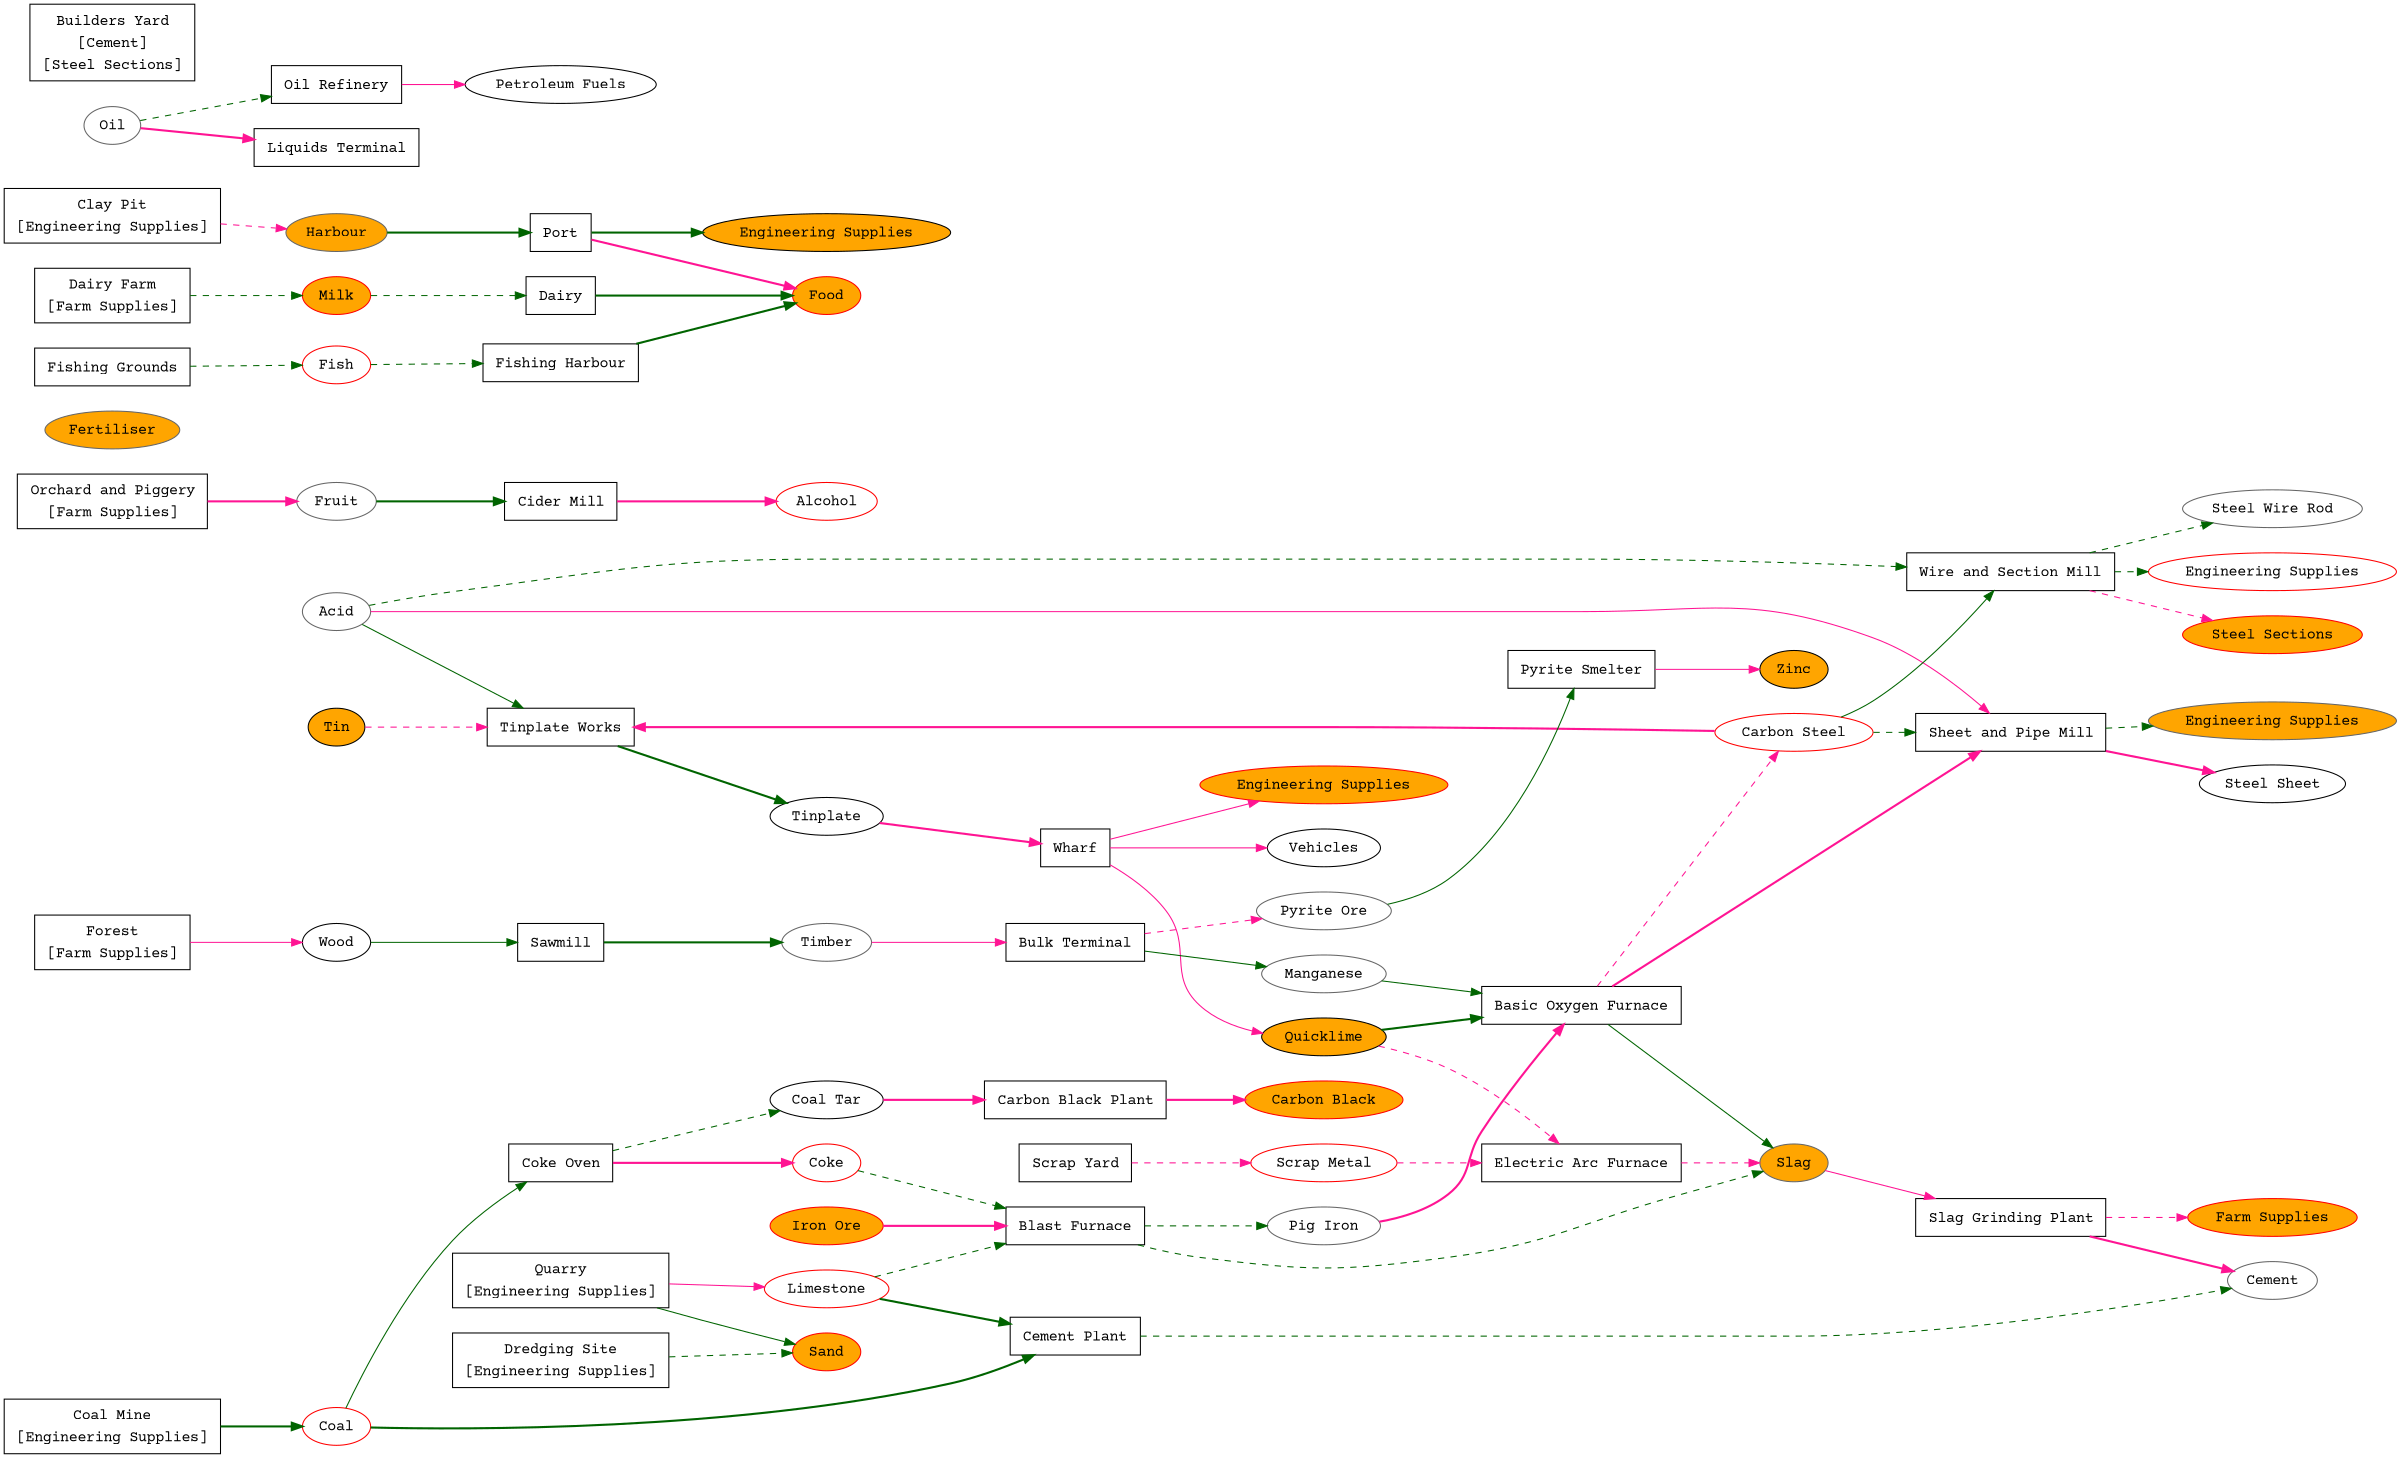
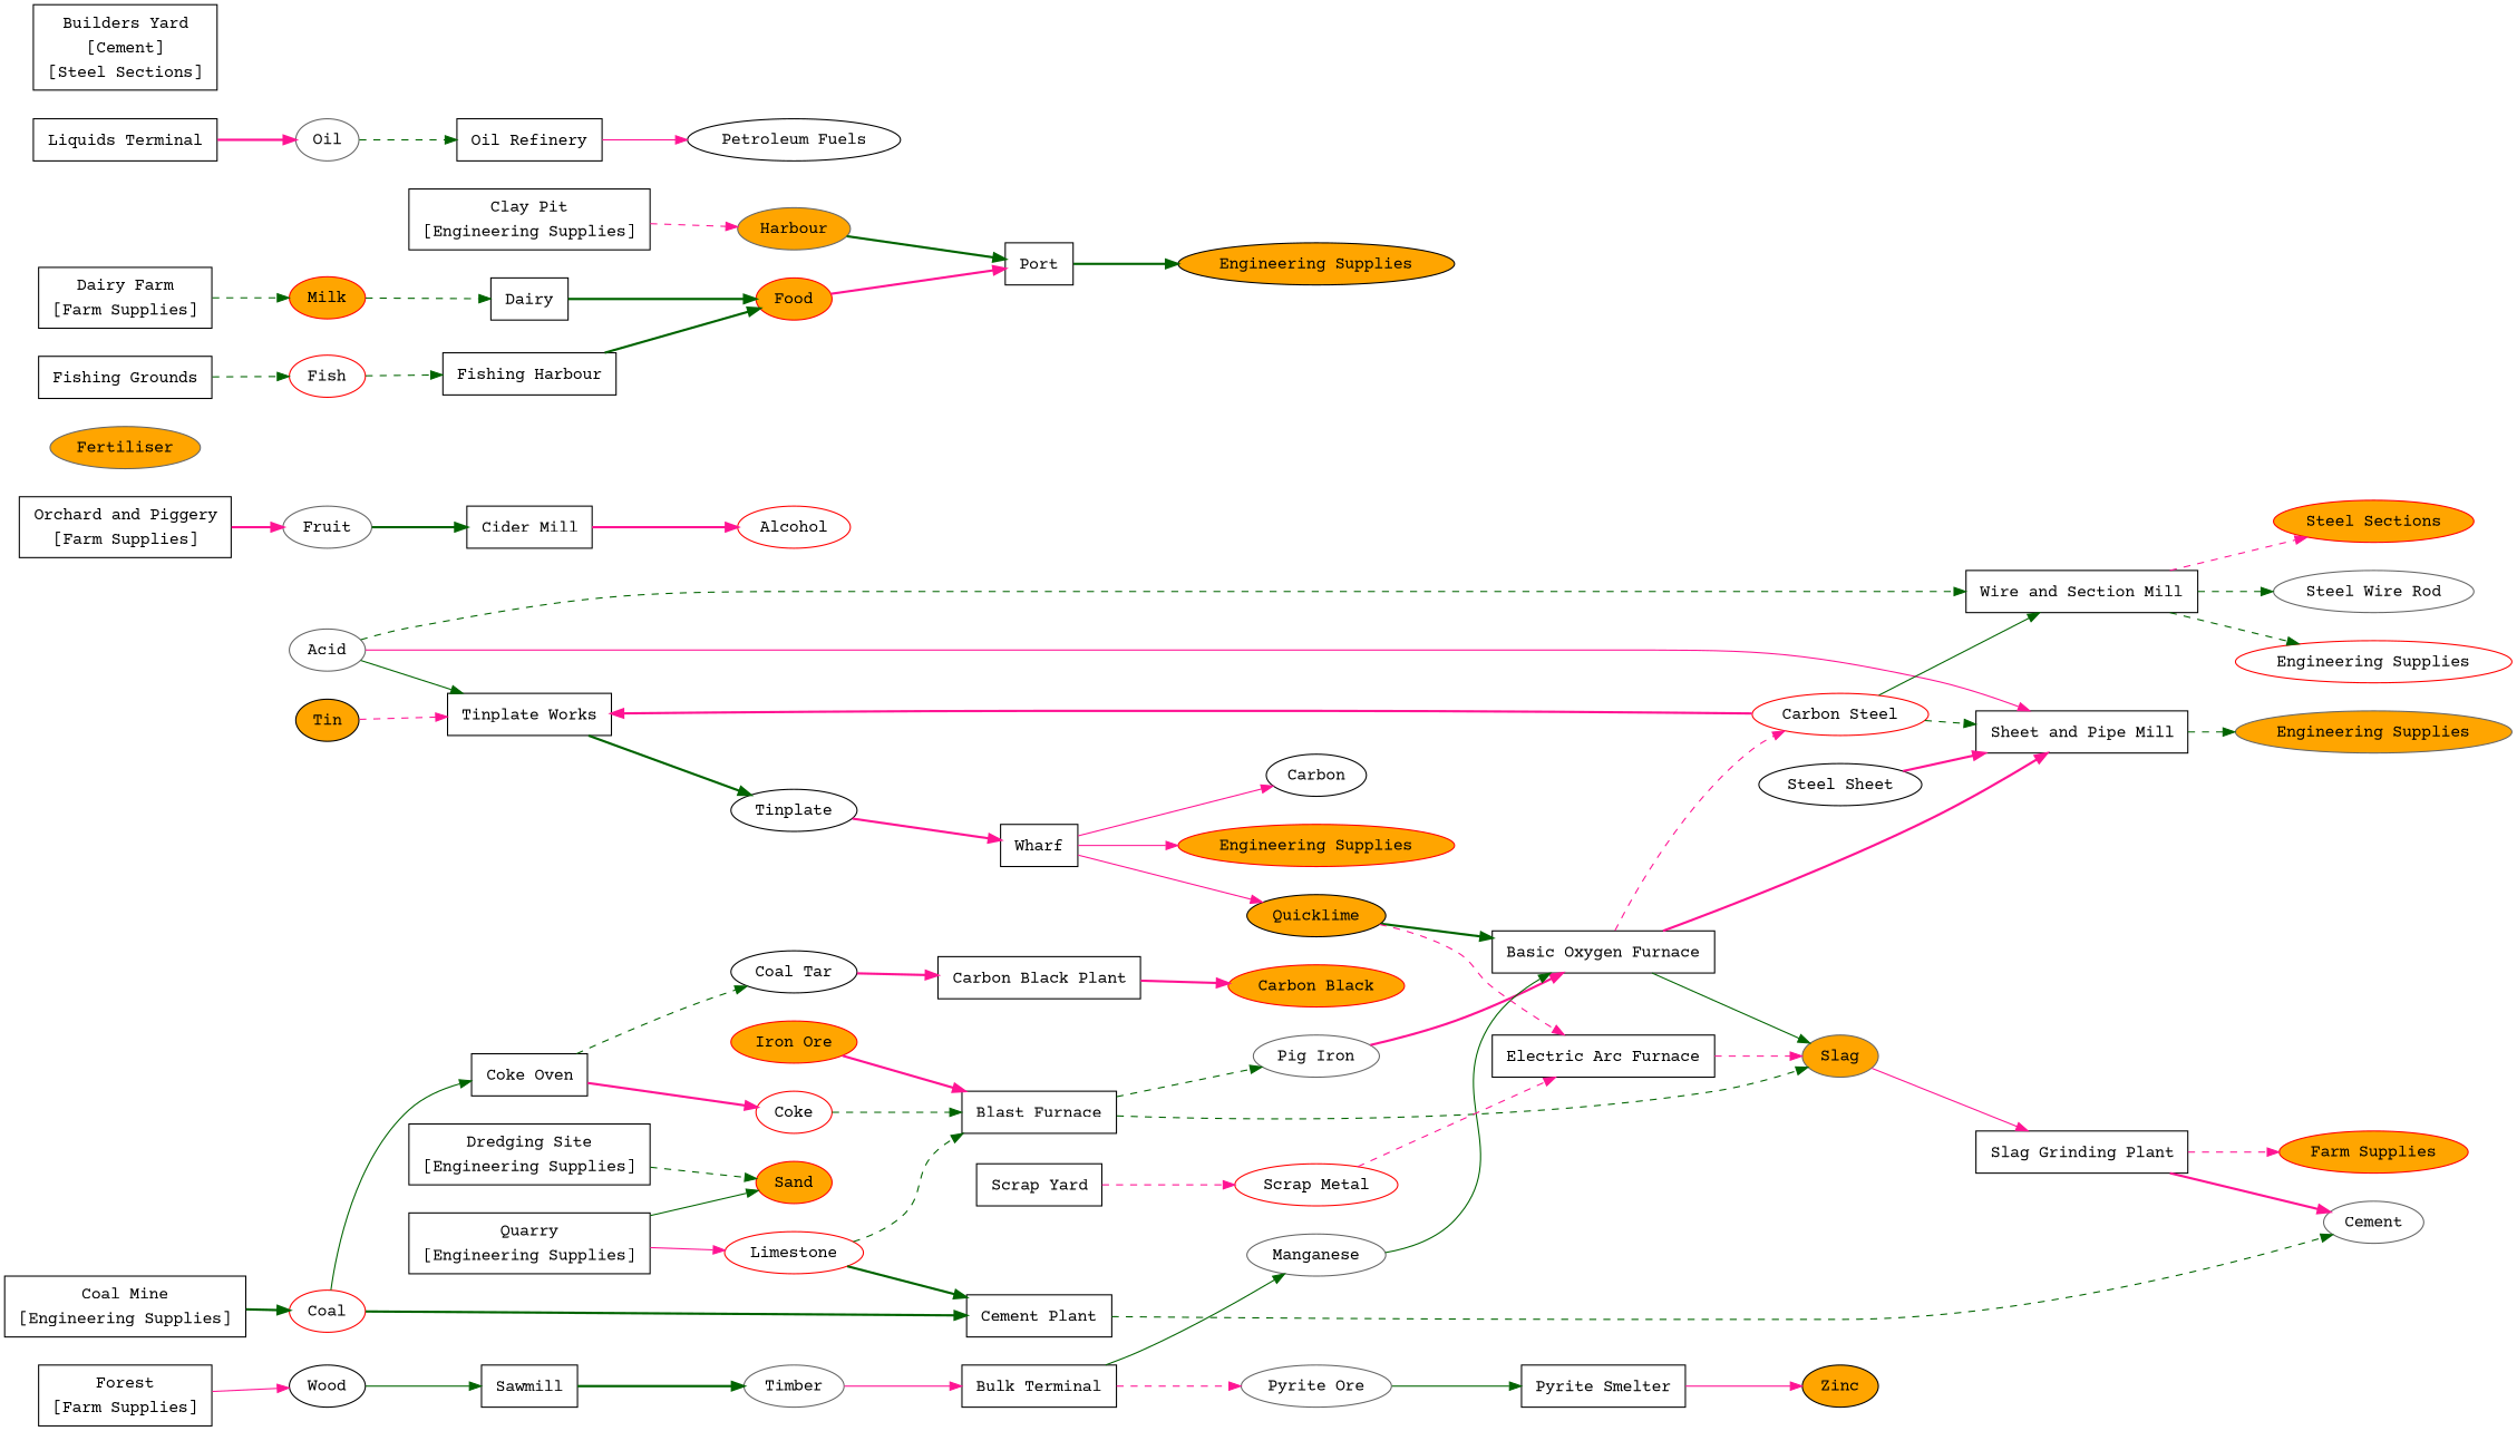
  digraph {
    fname="docs/html/wales_and_west_country.dot"
    fontname="Courier Prime"
    nodesep=0.33
    rankdir=LR
    ranksep=0.44
    node [fontname="Courier Prime" shape=ellipse style=filled]
    edge [color=darkgreen fontname="Courier Prime" style=dashed weight=1]
    n1 [color=gray40 fillcolor=white label=Acid]
    n2 [label=<             <table border="0" cellborder="0">                 <tr><td>Sheet and Pipe Mill</td></tr>                                                                                                                                                                                                                                                                              </table>         > shape=box style=""]
    n3 [label=<             <table border="0" cellborder="0">                 <tr><td>Tinplate Works</td></tr>                                                                                                                                                                                                                                                                              </table>         > shape=box style=""]
    n4 [label=<             <table border="0" cellborder="0">                 <tr><td>Wire and Section Mill</td></tr>                                                                                                                                                                                              </table>         > shape=box style=""]
    n5 [color=black fillcolor=white label="Steel Sheet"]
    n6 [color=gray40 fillcolor=orange label="Engineering Supplies"]
    n7 [color=black fillcolor=white label=Tinplate]
    n8 [color=red fillcolor=orange label="Steel Sections"]
    n9 [color=gray40 fillcolor=white label="Steel Wire Rod"]
    n10 [color=red fillcolor=white label="Engineering Supplies"]
    n11 [label=<             <table border="0" cellborder="0">                 <tr><td>Wharf</td></tr>                                                                                                              </table>         > shape=box style=""]
    n12 [color=red fillcolor=white label=Alcohol]
    n13 [color=red fillcolor=orange label="Carbon Black"]
    n14 [color=red fillcolor=white label="Carbon Steel"]
    n15 [color=gray40 fillcolor=white label=Cement]
    n16 [color=red fillcolor=white label=Coal]
    n17 [label=<             <table border="0" cellborder="0">                 <tr><td>Cement Plant</td></tr>                                                                                                                                                                                              </table>         > shape=box style=""]
    n18 [label=<             <table border="0" cellborder="0">                 <tr><td>Coke Oven</td></tr>                                                                                                              </table>         > shape=box style=""]
    n19 [color=black fillcolor=white label="Coal Tar"]
    n20 [color=red fillcolor=white label=Coke]
    n21 [label=<             <table border="0" cellborder="0">                 <tr><td>Carbon Black Plant</td></tr>                                                                                                              </table>         > shape=box style=""]
    n22 [label=<             <table border="0" cellborder="0">                 <tr><td>Blast Furnace</td></tr>                                                                                                                                                                                                                                                                              </table>         > shape=box style=""]
    n23 [color=gray40 fillcolor=white label="Pig Iron"]
    n24 [color=gray40 fillcolor=orange label=Slag]
    n25 [label=<             <table border="0" cellborder="0">                 <tr><td>Basic Oxygen Furnace</td></tr>                                                                                                                                                                                                                                                                              </table>         > shape=box style=""]
    n26 [label=<             <table border="0" cellborder="0">                 <tr><td>Slag Grinding Plant</td></tr>                                                                                                              </table>         > shape=box style=""]
    n27 [color=gray40 fillcolor=orange label=Fertiliser]
    n28 [color=red fillcolor=white label=Fish]
    n29 [label=<             <table border="0" cellborder="0">                 <tr><td>Fishing Harbour</td></tr>                                                                                                              </table>         > shape=box style=""]
    n30 [color=red fillcolor=orange label=Food]
    n31 [label=<             <table border="0" cellborder="0">                 <tr><td>Port</td></tr>                                                                                                                                                                                              </table>         > shape=box style=""]
    n32 [color=black fillcolor=orange label="Engineering Supplies"]
    n33 [color=gray40 fillcolor=white label=Fruit]
    n34 [label=<             <table border="0" cellborder="0">                 <tr><td>Cider Mill</td></tr>                                                                                                              </table>         > shape=box style=""]
    n35 [color=red fillcolor=orange label="Iron Ore"]
    n36 [color=gray40 fillcolor=orange label=Harbour]
    n37 [color=red fillcolor=white label=Limestone]
    n38 [color=gray40 fillcolor=white label=Manganese]
    n39 [color=red fillcolor=orange label=Milk]
    n40 [label=<             <table border="0" cellborder="0">                 <tr><td>Dairy</td></tr>                                                                                                              </table>         > shape=box style=""]
    n41 [color=gray40 fillcolor=white label=Oil]
    n42 [label=<             <table border="0" cellborder="0">                 <tr><td>Oil Refinery</td></tr>                                                                                                              </table>         > shape=box style=""]
    n43 [color=black fillcolor=white label="Petroleum Fuels"]
    n44 [color=gray40 fillcolor=white label="Pyrite Ore"]
    n45 [label=<             <table border="0" cellborder="0">                 <tr><td>Pyrite Smelter</td></tr>                                                                                                              </table>         > shape=box style=""]
    n46 [color=black fillcolor=orange label=Zinc]
    n47 [color=black fillcolor=orange label=Quicklime]
    n48 [label=<             <table border="0" cellborder="0">                 <tr><td>Electric Arc Furnace</td></tr>                                                                                                                                                                                              </table>         > shape=box style=""]
    n49 [color=red fillcolor=orange label=Sand]
    n50 [color=red fillcolor=white label="Scrap Metal"]
    n51 [color=red fillcolor=orange label="Farm Supplies"]
    n52 [color=gray40 fillcolor=white label=Timber]
    n53 [label=<             <table border="0" cellborder="0">                 <tr><td>Bulk Terminal</td></tr>                                                                                                              </table>         > shape=box style=""]
    n54 [color=black fillcolor=orange label=Tin]
-   n55 [color=black fillcolor=white label=Vehicles]
+   n55 [color=black fillcolor=white label=Carbon]
    n56 [color=red fillcolor=orange label="Engineering Supplies"]
    n57 [color=black fillcolor=white label=Wood]
    n58 [label=<             <table border="0" cellborder="0">                 <tr><td>Sawmill</td></tr>                                                                                                              </table>         > shape=box style=""]
    n59 [label=<             <table border="0" cellborder="0">                 <tr><td>Builders Yard</td></tr>                                                                                                         <tr><td>[Cement]</td></tr>                                                                                                                              <tr><td>[Steel Sections]</td></tr>                                                   </table>         > shape=box style=""]
    n60 [label=<             <table border="0" cellborder="0">                 <tr><td>Clay Pit</td></tr>                                                               <tr><td>[Engineering Supplies]</td></tr>                                                                                             </table>         > shape=box style=""]
    n61 [label=<             <table border="0" cellborder="0">                 <tr><td>Coal Mine</td></tr>                                                               <tr><td>[Engineering Supplies]</td></tr>                                                                                             </table>         > shape=box style=""]
    n62 [label=<             <table border="0" cellborder="0">                 <tr><td>Dairy Farm</td></tr>                                                               <tr><td>[Farm Supplies]</td></tr>                                                                                             </table>         > shape=box style=""]
    n63 [label=<             <table border="0" cellborder="0">                 <tr><td>Dredging Site</td></tr>                                                               <tr><td>[Engineering Supplies]</td></tr>                                                                                             </table>         > shape=box style=""]
    n64 [label=<             <table border="0" cellborder="0">                 <tr><td>Fishing Grounds</td></tr>                              </table>         > shape=box style=""]
    n65 [label=<             <table border="0" cellborder="0">                 <tr><td>Forest</td></tr>                                                               <tr><td>[Farm Supplies]</td></tr>                                                                                             </table>         > shape=box style=""]
    n66 [label=<             <table border="0" cellborder="0">                 <tr><td>Liquids Terminal</td></tr>                              </table>         > shape=box style=""]
    n67 [label=<             <table border="0" cellborder="0">                 <tr><td>Orchard and Piggery</td></tr>                                                               <tr><td>[Farm Supplies]</td></tr>                                                                                             </table>         > shape=box style=""]
    n68 [label=<             <table border="0" cellborder="0">                 <tr><td>Quarry</td></tr>                                                               <tr><td>[Engineering Supplies]</td></tr>                                                                                             </table>         > shape=box style=""]
    n69 [label=<             <table border="0" cellborder="0">                 <tr><td>Scrap Yard</td></tr>                              </table>         > shape=box style=""]
    n1 -> n2 [color=deeppink style=solid weight=3]
    n1 -> n3 [style=solid weight=3]
    n1 -> n4 [weight=2]
-   n2 -> n5 [color=deeppink style=bold weight=2]
+   n5 -> n2 [color=deeppink style=bold weight=2]
    n2 -> n6 [weight=2]
    n3 -> n7 [style=bold]
    n4 -> n8 [color=deeppink weight=3]
    n4 -> n9 [weight=3]
    n4 -> n10 [weight=3]
    n7 -> n11 [color=deeppink style=bold]
    n11 -> n47 [color=deeppink style=solid weight=3]
    n11 -> n55 [color=deeppink style=solid weight=3]
    n11 -> n56 [color=deeppink style=solid weight=3]
    n14 -> n2 [weight=3]
    n14 -> n3 [color=deeppink style=bold weight=3]
    n14 -> n4 [style=solid weight=2]
    n16 -> n17 [style=bold weight=2]
    n16 -> n18 [style=solid]
    n17 -> n15
    n18 -> n19 [weight=2]
    n18 -> n20 [color=deeppink style=bold weight=2]
    n19 -> n21 [color=deeppink style=bold]
    n20 -> n22 [weight=3]
    n21 -> n13 [color=deeppink style=bold]
    n22 -> n23 [weight=2]
    n22 -> n24 [weight=2]
    n23 -> n25 [color=deeppink style=bold weight=3]
    n24 -> n26 [color=deeppink style=solid]
    n25 -> n2 [color=deeppink style=bold weight=3]
    n25 -> n14 [color=deeppink weight=2]
    n25 -> n24 [style=solid weight=2]
    n26 -> n15 [color=deeppink style=bold weight=2]
    n26 -> n51 [color=deeppink weight=2]
    n28 -> n29
    n29 -> n30 [style=bold]
-   n31 -> n30 [color=deeppink style=bold weight=2]
+   n30 -> n31 [color=deeppink style=bold weight=2]
    n31 -> n32 [style=bold]
    n33 -> n34 [style=bold]
    n34 -> n12 [color=deeppink style=bold]
    n35 -> n22 [color=deeppink style=bold weight=3]
    n36 -> n31 [style=bold weight=2]
    n37 -> n17 [style=bold weight=2]
    n37 -> n22 [weight=3]
    n38 -> n25 [style=solid weight=3]
    n39 -> n40
    n40 -> n30 [style=bold]
    n41 -> n42
    n42 -> n43 [color=deeppink style=solid]
    n44 -> n45 [style=solid]
    n45 -> n46 [color=deeppink style=solid]
    n47 -> n25 [style=bold weight=3]
    n47 -> n48 [color=deeppink weight=2]
    n48 -> n24 [color=deeppink weight=2]
    n50 -> n48 [color=deeppink weight=2]
    n52 -> n53 [color=deeppink style=solid]
    n53 -> n38 [style=solid weight=2]
    n53 -> n44 [color=deeppink weight=2]
    n54 -> n3 [color=deeppink weight=3]
    n57 -> n58 [style=solid]
    n58 -> n52 [style=bold]
    n60 -> n36 [color=deeppink]
    n61 -> n16 [style=bold]
    n62 -> n39
    n63 -> n49
    n64 -> n28
    n65 -> n57 [color=deeppink style=solid]
-   n41 -> n66 [color=deeppink style=bold]
+   n66 -> n41 [color=deeppink style=bold]
    n67 -> n33 [color=deeppink style=bold]
    n68 -> n37 [color=deeppink style=solid weight=2]
    n68 -> n49 [style=solid weight=2]
    n69 -> n50 [color=deeppink]
  }
